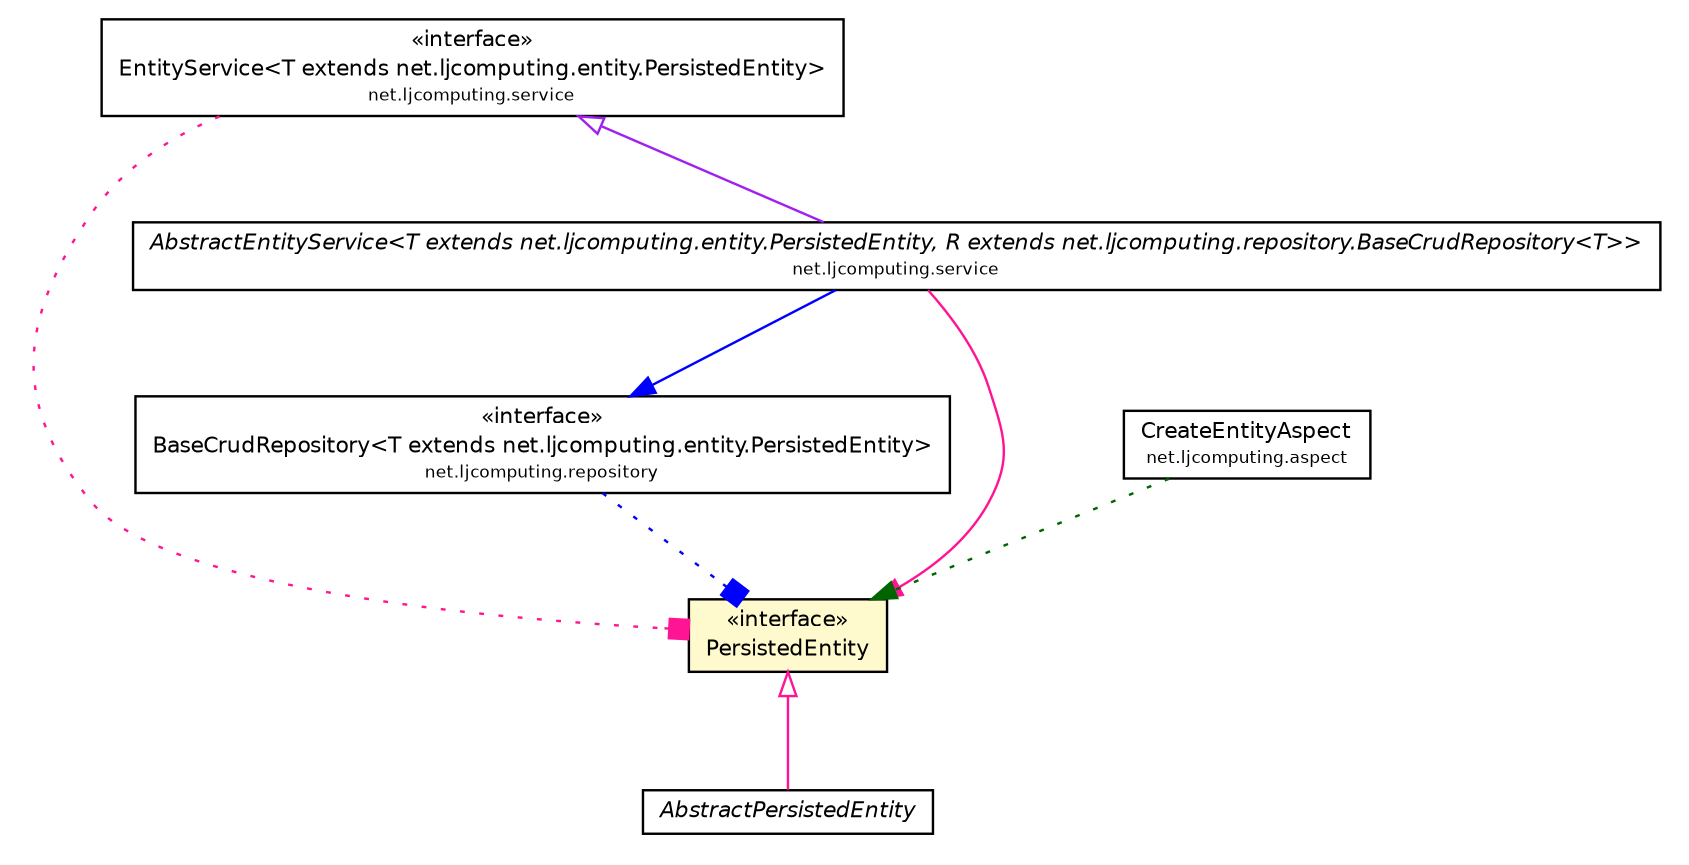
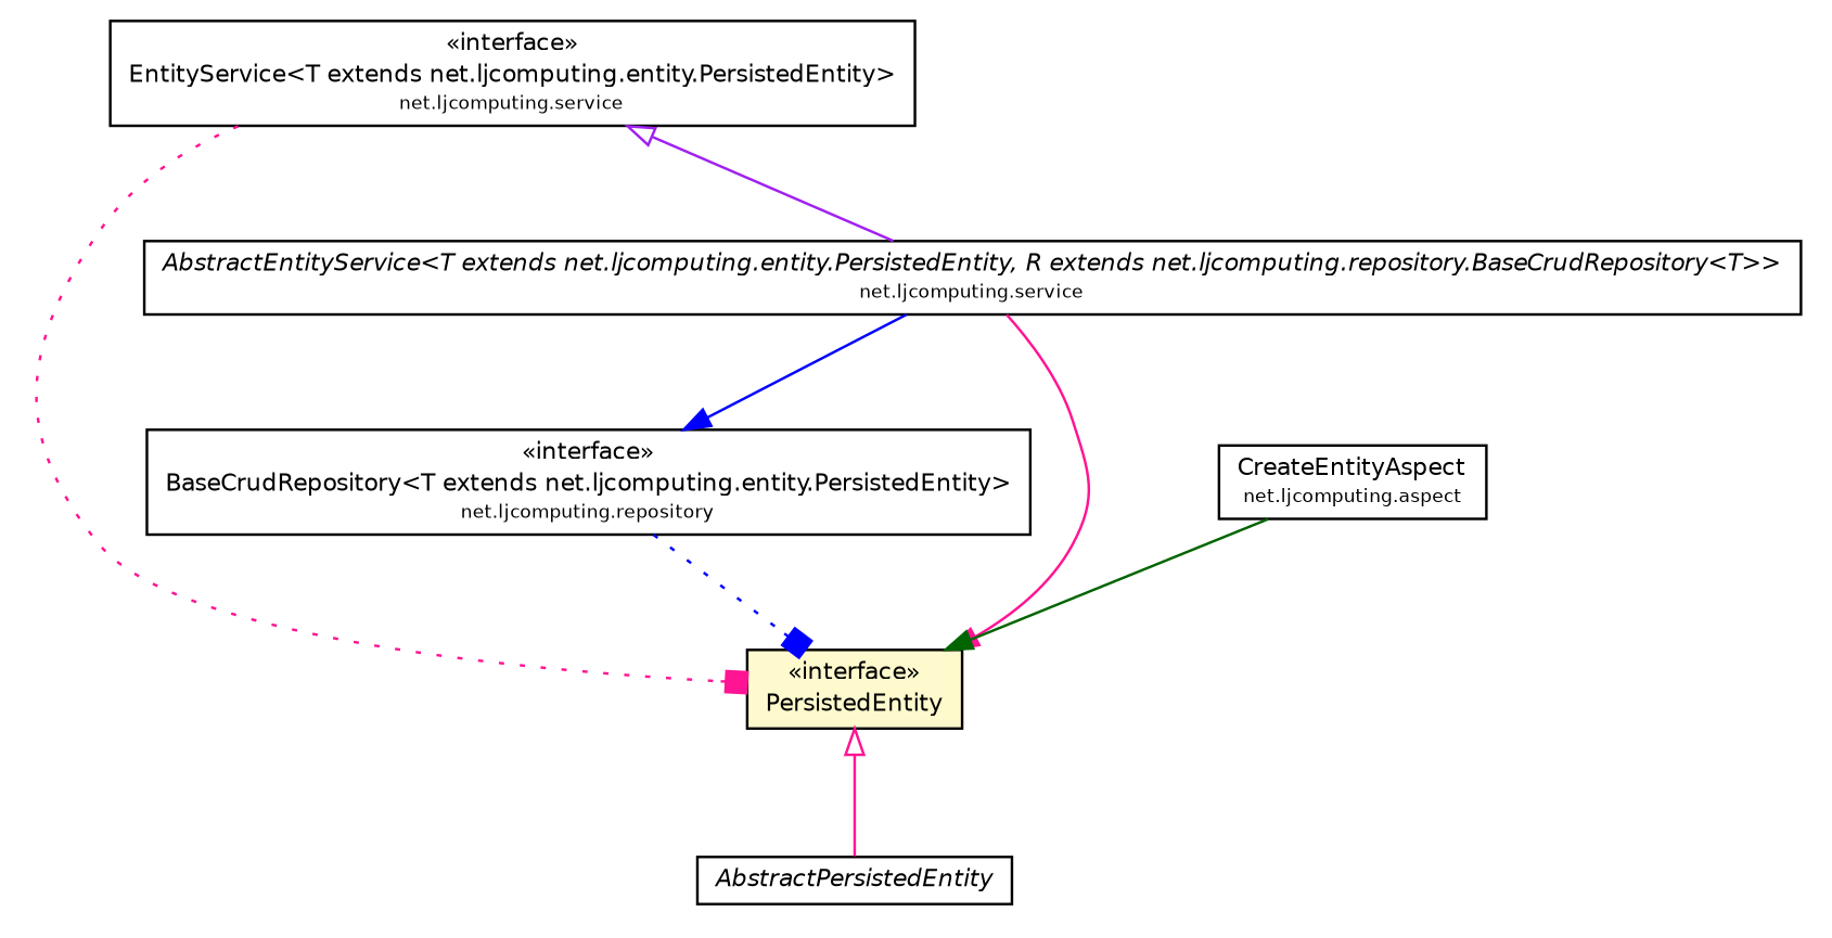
  digraph {
    nodesep=0.25
    ranksep=0.5
    node [fontcolor=black fontname=Helvetica fontsize=9.0 shape=plaintext]
    edge [arrowhead=normal color=deeppink fontcolor=black fontname=Helvetica fontsize=10.0 headport=p labelfontname=Helvetica labelfontsize=10 style=solid tailport=p]
    n1 [label=<<table title="net.ljcomputing.repository.BaseCrudRepository" border="0" cellborder="1" cellspacing="0" cellpadding="2" port="p" href="../repository/BaseCrudRepository.html"> 		<tr><td><table border="0" cellspacing="0" cellpadding="1"> <tr><td align="center" balign="center"> &#171;interface&#187; </td></tr> <tr><td align="center" balign="center"> BaseCrudRepository&lt;T extends net.ljcomputing.entity.PersistedEntity&gt; </td></tr> <tr><td align="center" balign="center"><font point-size="7.0"> net.ljcomputing.repository </font></td></tr> 		</table></td></tr> 		</table>>]
    n2 [label=<<table title="net.ljcomputing.entity.PersistedEntity" border="0" cellborder="1" cellspacing="0" cellpadding="2" port="p" bgcolor="lemonChiffon" href="./PersistedEntity.html"> 		<tr><td><table border="0" cellspacing="0" cellpadding="1"> <tr><td align="center" balign="center"> &#171;interface&#187; </td></tr> <tr><td align="center" balign="center"> PersistedEntity </td></tr> 		</table></td></tr> 		</table>>]
    n3 [label=<<table title="net.ljcomputing.entity.AbstractPersistedEntity" border="0" cellborder="1" cellspacing="0" cellpadding="2" port="p" href="./AbstractPersistedEntity.html"> 		<tr><td><table border="0" cellspacing="0" cellpadding="1"> <tr><td align="center" balign="center"><font face="Helvetica-Oblique"> AbstractPersistedEntity </font></td></tr> 		</table></td></tr> 		</table>>]
    n4 [label=<<table title="net.ljcomputing.service.AbstractEntityService" border="0" cellborder="1" cellspacing="0" cellpadding="2" port="p" href="../service/AbstractEntityService.html"> 		<tr><td><table border="0" cellspacing="0" cellpadding="1"> <tr><td align="center" balign="center"><font face="Helvetica-Oblique"> AbstractEntityService&lt;T extends net.ljcomputing.entity.PersistedEntity, R extends net.ljcomputing.repository.BaseCrudRepository&lt;T&gt;&gt; </font></td></tr> <tr><td align="center" balign="center"><font point-size="7.0"> net.ljcomputing.service </font></td></tr> 		</table></td></tr> 		</table>>]
    n5 [label=<<table title="net.ljcomputing.service.EntityService" border="0" cellborder="1" cellspacing="0" cellpadding="2" port="p" href="../service/EntityService.html"> 		<tr><td><table border="0" cellspacing="0" cellpadding="1"> <tr><td align="center" balign="center"> &#171;interface&#187; </td></tr> <tr><td align="center" balign="center"> EntityService&lt;T extends net.ljcomputing.entity.PersistedEntity&gt; </td></tr> <tr><td align="center" balign="center"><font point-size="7.0"> net.ljcomputing.service </font></td></tr> 		</table></td></tr> 		</table>>]
    n6 [label=<<table title="net.ljcomputing.aspect.CreateEntityAspect" border="0" cellborder="1" cellspacing="0" cellpadding="2" port="p" href="../aspect/CreateEntityAspect.html"> 		<tr><td><table border="0" cellspacing="0" cellpadding="1"> <tr><td align="center" balign="center"> CreateEntityAspect </td></tr> <tr><td align="center" balign="center"><font point-size="7.0"> net.ljcomputing.aspect </font></td></tr> 		</table></td></tr> 		</table>>]
    n1 -> n2 [arrowhead=box color=blue style=dotted]
    n2 -> n3 [arrowtail=empty dir=back fontsize=10 arrowhead="" fontcolor=""]
    n4 -> n1 [color=blue]
    n4 -> n2
    n5 -> n2 [arrowhead=box style=dotted]
    n5 -> n4 [arrowtail=empty color=purple dir=back fontsize=10 arrowhead="" fontcolor=""]
-   n6 -> n2 [color=darkgreen style=dotted]
+   n6 -> n2 [color=darkgreen]
  }
